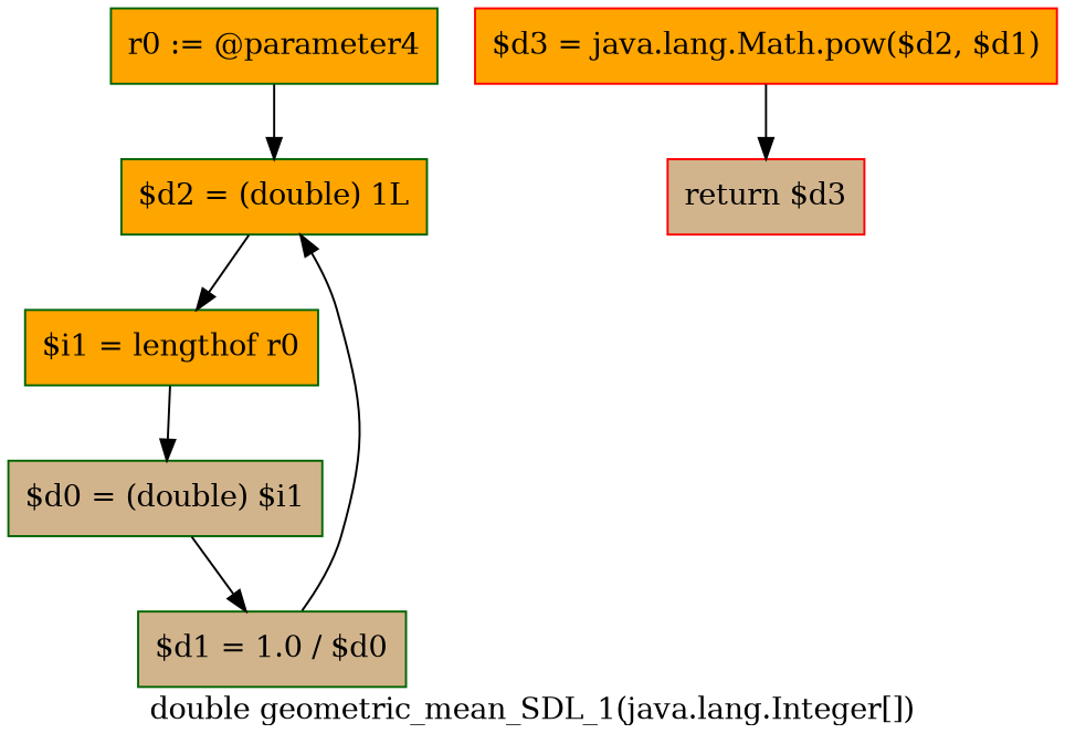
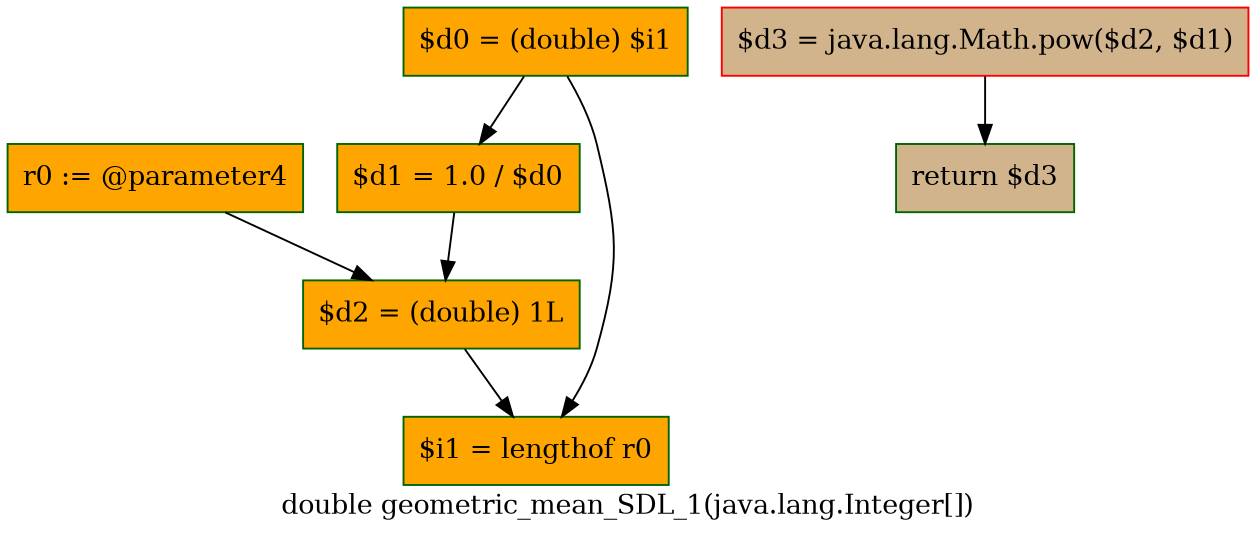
  digraph {
    label="double geometric_mean_SDL_1(java.lang.Integer[])"
    node [color=darkgreen fillcolor=orange shape=box style=filled]
    n1 [label="r0 := @parameter4"]
    n2 [label="$d2 = (double) 1L"]
    n3 [label="$i1 = lengthof r0"]
-   n4 [fillcolor=tan label="$d0 = (double) $i1"]
-   n5 [fillcolor=tan label="$d1 = 1.0 / $d0"]
-   n6 [color=red label="$d3 = java.lang.Math.pow($d2, $d1)"]
-   n7 [color=red fillcolor=tan label="return $d3"]
+   n4 [label="$d0 = (double) $i1"]
+   n5 [label="$d1 = 1.0 / $d0"]
+   n6 [color=red fillcolor=tan label="$d3 = java.lang.Math.pow($d2, $d1)"]
+   n7 [fillcolor=tan label="return $d3"]
    n1 -> n2
    n2 -> n3
-   n3 -> n4
+   n4 -> n3
    n4 -> n5
    n5 -> n2
    n6 -> n7
  }
